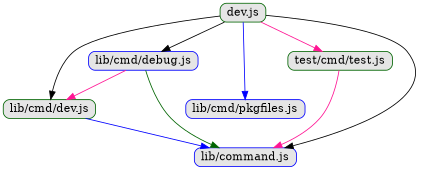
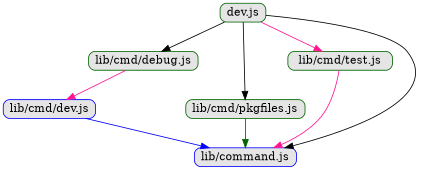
  digraph {
    compound=true
    fixedsize=true
    nodesep=0.5
    rankdir=TB
    node [color=darkgreen concentrate=true fillcolor="#E5E5E5" shape=box style="rounded,filled"]
    edge [color=black]
    n1 [height=0 label="dev.js" width=0]
-   "lib/cmd/debug.js" [color=blue height=0 width=0]
-   "lib/cmd/dev.js" [height=0 width=0]
-   "lib/cmd/pkgfiles.js" [color=blue height=0 width=0]
-   "lib/cmd/test.js" [height=0 width=0 label="test/cmd/test.js"]
+   "lib/cmd/debug.js" [height=0 width=0]
+   "lib/cmd/dev.js" [color=blue height=0 width=0]
+   "lib/cmd/pkgfiles.js" [height=0 width=0]
+   "lib/cmd/test.js" [height=0 width=0]
    "lib/command.js" [color=blue height=0 width=0]
    n1 -> "lib/cmd/debug.js"
-   n1 -> "lib/cmd/dev.js"
-   n1 -> "lib/cmd/pkgfiles.js" [color=blue]
+   n1 -> "lib/cmd/pkgfiles.js"
    n1 -> "lib/cmd/test.js" [color=deeppink]
    n1 -> "lib/command.js"
    "lib/cmd/debug.js" -> "lib/cmd/dev.js" [color=deeppink]
    "lib/cmd/dev.js" -> "lib/command.js" [color=blue]
-   "lib/cmd/debug.js" -> "lib/command.js" [color=darkgreen]
+   "lib/cmd/pkgfiles.js" -> "lib/command.js" [color=darkgreen]
    "lib/cmd/test.js" -> "lib/command.js" [color=deeppink]
  }
